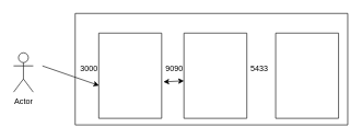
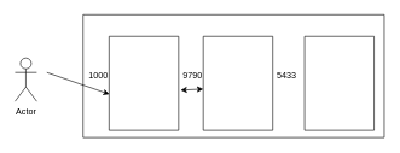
  <mxCell id="0" />
  <mxCell id="1" parent="0" />
  <mxCell id="2" value="Actor" style="shape=umlActor;verticalLabelPosition=bottom;verticalAlign=top;html=1;outlineConnect=0;" vertex="1" parent="1"><mxGeometry x="20" y="80" width="30" height="60" as="geometry" /></mxCell>
  <mxCell id="3" value="" style="swimlane;startSize=0;" vertex="1" parent="1"><mxGeometry x="114" y="20" width="416" height="170" as="geometry" /></mxCell>
  <mxCell id="4" value="" style="swimlane;startSize=0;" vertex="1" parent="3"><mxGeometry x="166" y="30" width="96" height="130" as="geometry" /></mxCell>
- <mxCell id="5" value="9090" style="text;html=1;align=center;verticalAlign=middle;resizable=0;points=[];autosize=1;strokeColor=none;fillColor=none;" vertex="1" parent="4"><mxGeometry x="-40" y="40" width="50" height="30" as="geometry" /></mxCell>
+ <mxCell id="5" value="9790" style="text;html=1;align=center;verticalAlign=middle;resizable=0;points=[];autosize=1;strokeColor=none;fillColor=none;" vertex="1" parent="4"><mxGeometry x="-40" y="40" width="50" height="30" as="geometry" /></mxCell>
  <mxCell id="6" value="" style="swimlane;startSize=0;" vertex="1" parent="3"><mxGeometry x="306" y="30" width="96" height="130" as="geometry" /></mxCell>
  <mxCell id="7" value="" style="swimlane;startSize=0;" vertex="1" parent="3"><mxGeometry x="36" y="30" width="96" height="130" as="geometry" /></mxCell>
- <mxCell id="8" value="3000" style="text;html=1;align=center;verticalAlign=middle;resizable=0;points=[];autosize=1;strokeColor=none;fillColor=none;" vertex="1" parent="3"><mxGeometry x="-4" y="70" width="50" height="30" as="geometry" /></mxCell>
+ <mxCell id="8" value="1000" style="text;html=1;align=center;verticalAlign=middle;resizable=0;points=[];autosize=1;strokeColor=none;fillColor=none;" vertex="1" parent="3"><mxGeometry x="-4" y="70" width="50" height="30" as="geometry" /></mxCell>
  <mxCell id="9" value="5433" style="text;html=1;align=center;verticalAlign=middle;resizable=0;points=[];autosize=1;strokeColor=none;fillColor=none;" vertex="1" parent="3"><mxGeometry x="256" y="70" width="50" height="30" as="geometry" /></mxCell>
  <mxCell id="10" value="" style="endArrow=classic;startArrow=classic;html=1;rounded=0;entryX=0;entryY=0.56;entryDx=0;entryDy=0;entryPerimeter=0;exitX=1.029;exitY=0.572;exitDx=0;exitDy=0;exitPerimeter=0;" edge="1" parent="3" source="7" target="4"><mxGeometry width="50" height="50" relative="1" as="geometry"><mxPoint x="86" y="180" as="sourcePoint" /><mxPoint x="136" y="130" as="targetPoint" /></mxGeometry></mxCell>
  <mxCell id="11" value="" style="endArrow=classic;html=1;rounded=0;entryX=0.004;entryY=0.615;entryDx=0;entryDy=0;entryPerimeter=0;" edge="1" parent="1" target="7"><mxGeometry width="50" height="50" relative="1" as="geometry"><mxPoint x="64" y="100" as="sourcePoint" /><mxPoint x="114" y="50" as="targetPoint" /></mxGeometry></mxCell>
